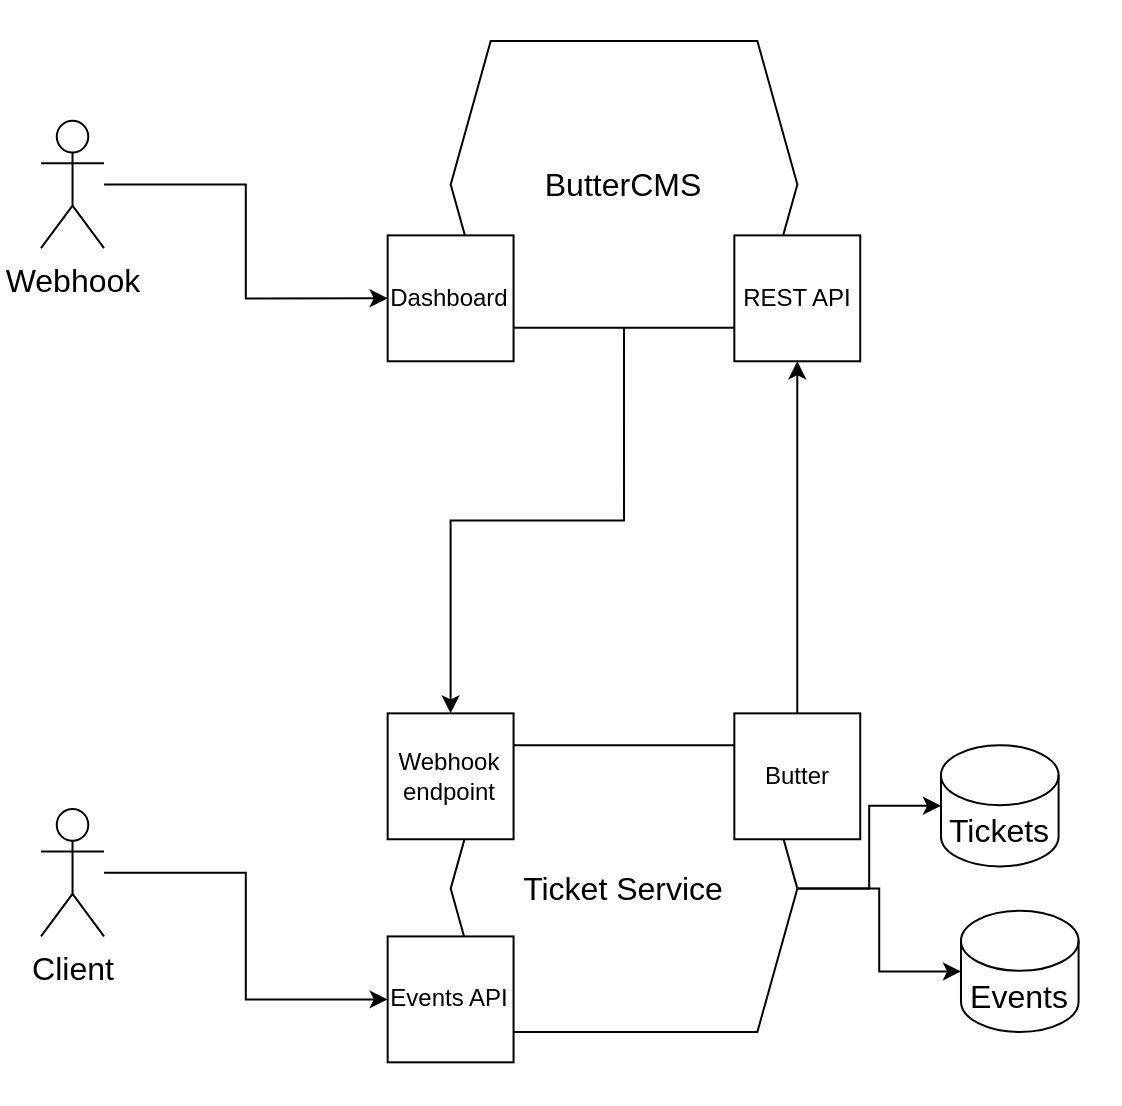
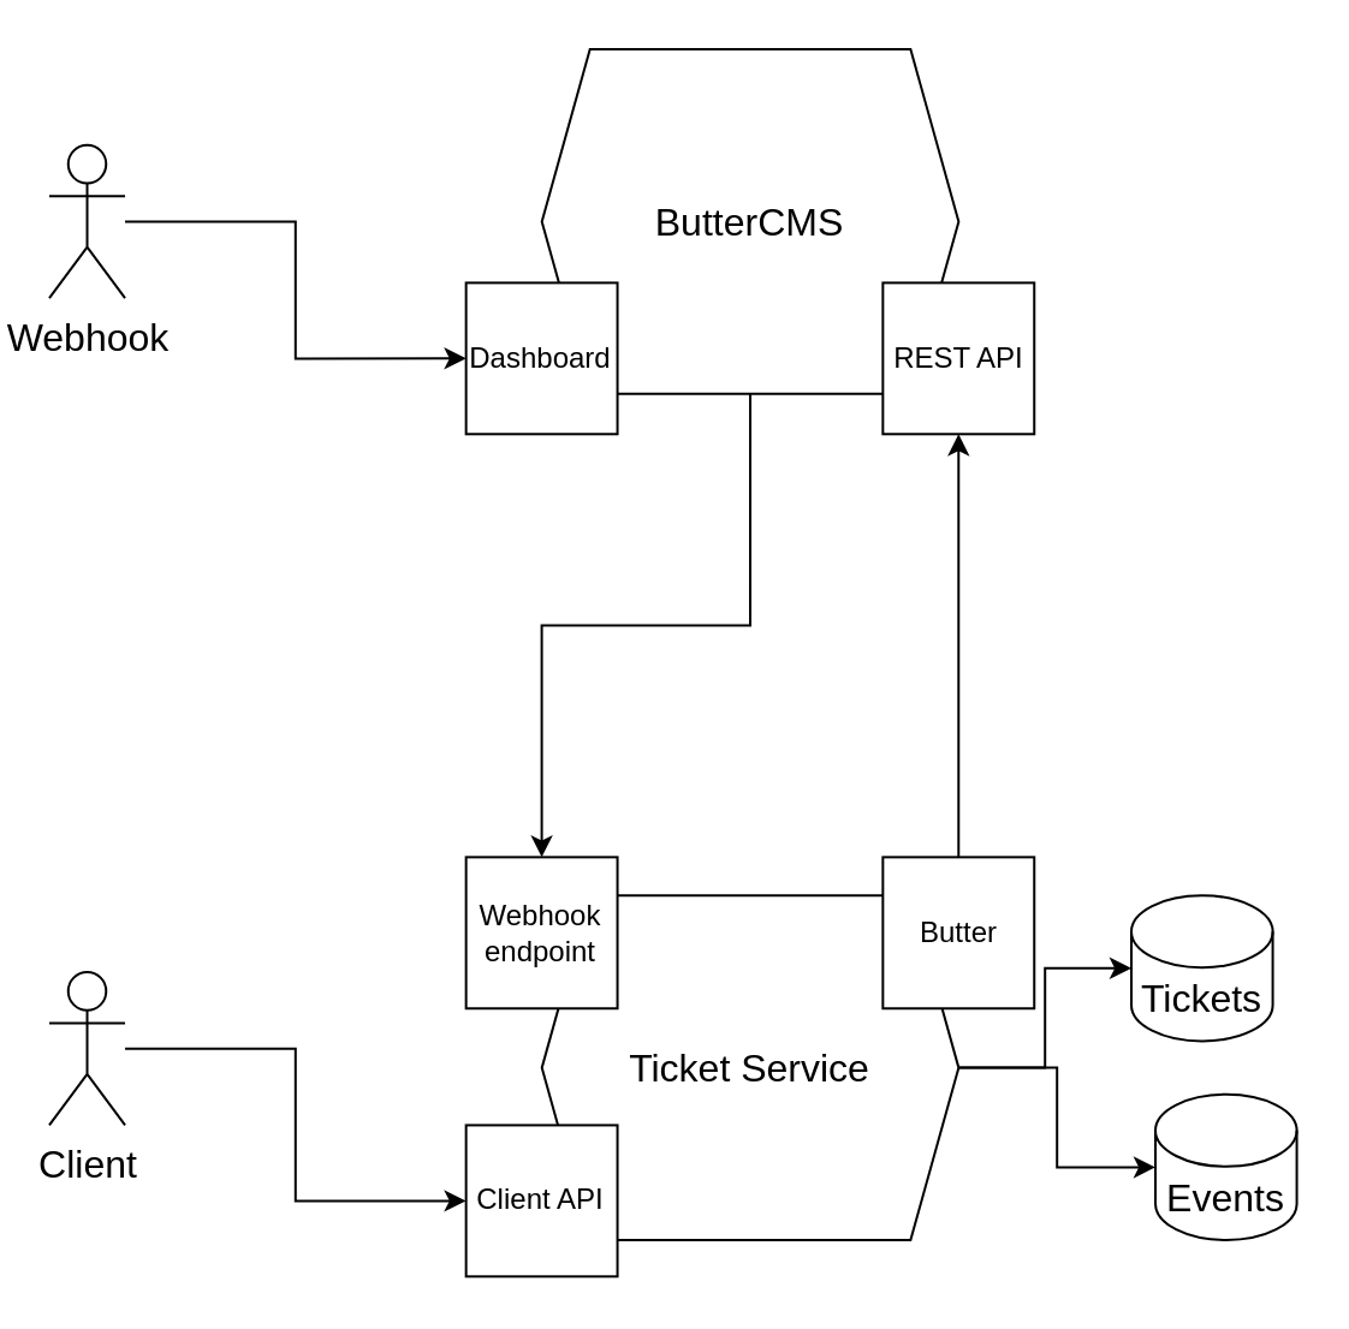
  <mxCell id="0" />
  <mxCell id="1" parent="0" />
  <mxCell id="2" value="" style="group" vertex="1" connectable="0" parent="1"><mxGeometry x="20" y="20" width="518.79" height="510.663" as="geometry" /></mxCell>
  <mxCell id="3" value="Webhook&lt;br style=&quot;font-size: 16px;&quot;&gt;" style="shape=umlActor;verticalLabelPosition=bottom;verticalAlign=top;html=1;outlineConnect=0;fontSize=16;container=0;" parent="2" vertex="1"><mxGeometry y="39.832" width="31.515" height="63.731" as="geometry" /></mxCell>
  <mxCell id="4" value="Client" style="shape=umlActor;verticalLabelPosition=bottom;verticalAlign=top;html=1;outlineConnect=0;fontSize=16;container=0;" parent="2" vertex="1"><mxGeometry y="383.981" width="31.515" height="63.731" as="geometry" /></mxCell>
  <mxCell id="5" style="edgeStyle=orthogonalEdgeStyle;rounded=0;orthogonalLoop=1;jettySize=auto;html=1;entryX=0;entryY=0.5;entryDx=0;entryDy=0;" parent="2" source="4" target="14" edge="1"><mxGeometry relative="1" as="geometry" /></mxCell>
  <mxCell id="6" style="edgeStyle=orthogonalEdgeStyle;rounded=0;orthogonalLoop=1;jettySize=auto;html=1;entryX=0;entryY=0.5;entryDx=0;entryDy=0;" parent="2" source="3" target="9" edge="1"><mxGeometry relative="1" as="geometry"><mxPoint x="126.061" y="81.257" as="targetPoint" /></mxGeometry></mxCell>
  <mxCell id="7" value="ButterCMS" style="shape=hexagon;perimeter=hexagonPerimeter2;whiteSpace=wrap;html=1;fixedSize=1;fontSize=16;container=0;" parent="2" vertex="1"><mxGeometry x="204.848" width="173.333" height="143.395" as="geometry" /></mxCell>
  <mxCell id="8" value="&lt;font style=&quot;font-size: 12px;&quot;&gt;REST API&lt;br style=&quot;font-size: 12px;&quot;&gt;&lt;/font&gt;" style="whiteSpace=wrap;html=1;aspect=fixed;fontSize=12;container=0;" parent="2" vertex="1"><mxGeometry x="346.667" y="97.19" width="62.951" height="62.951" as="geometry" /></mxCell>
  <mxCell id="9" value="&lt;font style=&quot;font-size: 12px;&quot;&gt;Dashboard&lt;br style=&quot;font-size: 12px;&quot;&gt;&lt;/font&gt;" style="whiteSpace=wrap;html=1;aspect=fixed;fontSize=12;container=0;" parent="2" vertex="1"><mxGeometry x="173.333" y="97.19" width="62.951" height="62.951" as="geometry" /></mxCell>
  <mxCell id="10" value="Ticket Service" style="shape=hexagon;perimeter=hexagonPerimeter2;whiteSpace=wrap;html=1;fixedSize=1;fontSize=16;container=0;" parent="2" vertex="1"><mxGeometry x="204.848" y="352.115" width="173.333" height="143.395" as="geometry" /></mxCell>
  <mxCell id="11" value="Events" style="shape=cylinder3;whiteSpace=wrap;html=1;boundedLbl=1;backgroundOutline=1;size=15;fontSize=16;container=0;" parent="2" vertex="1"><mxGeometry x="460" y="434.9" width="58.79" height="60.61" as="geometry" /></mxCell>
  <mxCell id="12" value="&lt;font style=&quot;font-size: 12px;&quot;&gt;Webhook endpoint&lt;br style=&quot;font-size: 12px;&quot;&gt;&lt;/font&gt;" style="whiteSpace=wrap;html=1;aspect=fixed;fontSize=12;container=0;" parent="2" vertex="1"><mxGeometry x="173.333" y="336.183" width="62.951" height="62.951" as="geometry" /></mxCell>
  <mxCell id="13" value="" style="endArrow=none;startArrow=classic;html=1;rounded=0;entryX=0.5;entryY=1;entryDx=0;entryDy=0;edgeStyle=orthogonalEdgeStyle;endFill=0;" parent="2" source="12" target="7" edge="1"><mxGeometry width="50" height="50" relative="1" as="geometry"><mxPoint x="267.879" y="320.25" as="sourcePoint" /><mxPoint x="346.667" y="240.586" as="targetPoint" /></mxGeometry></mxCell>
- <mxCell id="14" value="&lt;span style=&quot;font-size: 12px;&quot;&gt;Events API&lt;br style=&quot;font-size: 12px;&quot;&gt;&lt;/span&gt;" style="whiteSpace=wrap;html=1;aspect=fixed;fontSize=12;container=0;" parent="2" vertex="1"><mxGeometry x="173.333" y="447.712" width="62.951" height="62.951" as="geometry" /></mxCell>
+ <mxCell id="14" value="&lt;span style=&quot;font-size: 12px;&quot;&gt;Client API&lt;br style=&quot;font-size: 12px;&quot;&gt;&lt;/span&gt;" style="whiteSpace=wrap;html=1;aspect=fixed;fontSize=12;container=0;" parent="2" vertex="1"><mxGeometry x="173.333" y="447.712" width="62.951" height="62.951" as="geometry" /></mxCell>
  <mxCell id="15" value="&lt;font style=&quot;font-size: 12px;&quot;&gt;Butter&lt;br style=&quot;font-size: 12px;&quot;&gt;&lt;/font&gt;" style="whiteSpace=wrap;html=1;aspect=fixed;fontSize=12;container=0;" parent="2" vertex="1"><mxGeometry x="346.667" y="336.183" width="62.951" height="62.951" as="geometry" /></mxCell>
  <mxCell id="16" style="edgeStyle=orthogonalEdgeStyle;rounded=0;orthogonalLoop=1;jettySize=auto;html=1;exitX=0.5;exitY=0;exitDx=0;exitDy=0;entryX=0.5;entryY=1;entryDx=0;entryDy=0;fontSize=8;startArrow=none;startFill=0;endArrow=classic;endFill=1;" parent="2" source="15" target="8" edge="1"><mxGeometry relative="1" as="geometry" /></mxCell>
  <mxCell id="17" style="edgeStyle=orthogonalEdgeStyle;rounded=0;orthogonalLoop=1;jettySize=auto;html=1;exitX=1;exitY=0.5;exitDx=0;exitDy=0;entryX=0;entryY=0.5;entryDx=0;entryDy=0;entryPerimeter=0;" parent="2" source="10" target="11" edge="1"><mxGeometry relative="1" as="geometry" /></mxCell>
  <mxCell id="18" value="Tickets" style="shape=cylinder3;whiteSpace=wrap;html=1;boundedLbl=1;backgroundOutline=1;size=15;fontSize=16;container=0;" vertex="1" parent="2"><mxGeometry x="450" y="352.12" width="58.79" height="60.61" as="geometry" /></mxCell>
  <mxCell id="19" style="edgeStyle=orthogonalEdgeStyle;rounded=0;orthogonalLoop=1;jettySize=auto;html=1;exitX=1;exitY=0.5;exitDx=0;exitDy=0;entryX=0;entryY=0.5;entryDx=0;entryDy=0;entryPerimeter=0;" edge="1" parent="2" source="10" target="18"><mxGeometry relative="1" as="geometry" /></mxCell>
